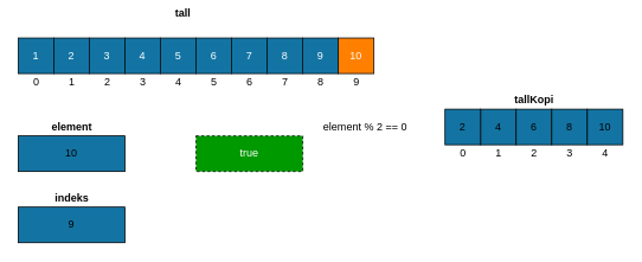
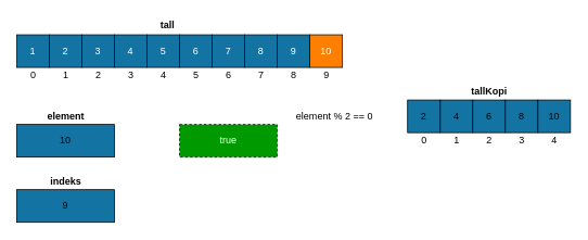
  <mxCell id="0" />
  <mxCell id="1" parent="0" />
  <mxCell id="2" value="1" style="whiteSpace=wrap;html=1;aspect=fixed;fillColor=#1374A3;strokeColor=#000A0F;fontColor=#ffffff;" vertex="1" parent="1"><mxGeometry x="20" y="42" width="40" height="40" as="geometry" /></mxCell>
  <mxCell id="3" value="2" style="whiteSpace=wrap;html=1;aspect=fixed;fillColor=#1374A3;strokeColor=#000A0F;fontColor=#ffffff;" vertex="1" parent="1"><mxGeometry x="60" y="42" width="40" height="40" as="geometry" /></mxCell>
  <mxCell id="4" value="3" style="whiteSpace=wrap;html=1;aspect=fixed;fillColor=#1374A3;strokeColor=#000A0F;fontColor=#ffffff;" vertex="1" parent="1"><mxGeometry x="100" y="42" width="40" height="40" as="geometry" /></mxCell>
  <mxCell id="5" value="10" style="whiteSpace=wrap;html=1;aspect=fixed;fillColor=#FF8000;strokeColor=#000A0F;fontColor=#ffffff;" vertex="1" parent="1"><mxGeometry x="380" y="42" width="40" height="40" as="geometry" /></mxCell>
  <mxCell id="6" value="9" style="whiteSpace=wrap;html=1;aspect=fixed;fillColor=#1374A3;strokeColor=#000A0F;fontColor=#ffffff;" vertex="1" parent="1"><mxGeometry x="340" y="42" width="40" height="40" as="geometry" /></mxCell>
  <mxCell id="7" value="8" style="whiteSpace=wrap;html=1;aspect=fixed;fillColor=#1374A3;strokeColor=#000A0F;fontColor=#ffffff;" vertex="1" parent="1"><mxGeometry x="300" y="42" width="40" height="40" as="geometry" /></mxCell>
  <mxCell id="8" value="7" style="whiteSpace=wrap;html=1;aspect=fixed;fillColor=#1374A3;strokeColor=#000A0F;fontColor=#ffffff;" vertex="1" parent="1"><mxGeometry x="260" y="42" width="40" height="40" as="geometry" /></mxCell>
  <mxCell id="9" value="6" style="whiteSpace=wrap;html=1;aspect=fixed;fillColor=#1374A3;strokeColor=#000A0F;fontColor=#ffffff;" vertex="1" parent="1"><mxGeometry x="220" y="42" width="40" height="40" as="geometry" /></mxCell>
  <mxCell id="10" value="5" style="whiteSpace=wrap;html=1;aspect=fixed;fillColor=#1374A3;strokeColor=#000A0F;fontColor=#ffffff;" vertex="1" parent="1"><mxGeometry x="180" y="42" width="40" height="40" as="geometry" /></mxCell>
  <mxCell id="11" value="4" style="whiteSpace=wrap;html=1;aspect=fixed;fillColor=#1374A3;strokeColor=#000A0F;fontColor=#ffffff;" vertex="1" parent="1"><mxGeometry x="140" y="42" width="40" height="40" as="geometry" /></mxCell>
- <mxCell id="12" value="&lt;b&gt;tall&lt;/b&gt;" style="text;html=1;align=center;verticalAlign=middle;resizable=0;points=[];autosize=1;strokeColor=none;fillColor=none;" vertex="1" parent="1"><mxGeometry x="190" y="5" width="30" height="20" as="geometry" /></mxCell>
+ <mxCell id="12" value="&lt;b&gt;tall&lt;/b&gt;" style="text;html=1;align=center;verticalAlign=middle;resizable=0;points=[];autosize=1;strokeColor=none;fillColor=none;" vertex="1" parent="1"><mxGeometry x="190" y="20" width="30" height="20" as="geometry" /></mxCell>
  <mxCell id="13" value="10" style="rounded=0;whiteSpace=wrap;html=1;strokeColor=#000000;fillColor=#1374A3;" vertex="1" parent="1"><mxGeometry x="20" y="152" width="120" height="40" as="geometry" /></mxCell>
  <mxCell id="14" value="&lt;b&gt;element&lt;/b&gt;" style="text;html=1;align=center;verticalAlign=middle;resizable=0;points=[];autosize=1;strokeColor=none;fillColor=none;" vertex="1" parent="1"><mxGeometry x="50" y="132" width="60" height="20" as="geometry" /></mxCell>
  <mxCell id="15" value="9" style="rounded=0;whiteSpace=wrap;html=1;strokeColor=#000000;fillColor=#1374A3;" vertex="1" parent="1"><mxGeometry x="20" y="232" width="120" height="40" as="geometry" /></mxCell>
  <mxCell id="16" value="&lt;b&gt;indeks&lt;/b&gt;" style="text;html=1;align=center;verticalAlign=middle;resizable=0;points=[];autosize=1;strokeColor=none;fillColor=none;" vertex="1" parent="1"><mxGeometry x="55" y="212" width="50" height="20" as="geometry" /></mxCell>
  <mxCell id="17" value="&lt;b&gt;tallKopi&lt;/b&gt;" style="text;html=1;align=center;verticalAlign=middle;resizable=0;points=[];autosize=1;strokeColor=none;fillColor=none;" vertex="1" parent="1"><mxGeometry x="570" y="102" width="60" height="20" as="geometry" /></mxCell>
  <mxCell id="18" value="true" style="rounded=0;whiteSpace=wrap;html=1;strokeColor=#000000;fillColor=#009900;fontColor=#ffffff;dashed=1;" vertex="1" parent="1"><mxGeometry x="220" y="152" width="120" height="40" as="geometry" /></mxCell>
  <mxCell id="19" value="element % 2 == 0" style="text;html=1;align=center;verticalAlign=middle;resizable=0;points=[];autosize=1;strokeColor=none;fillColor=none;" vertex="1" parent="1"><mxGeometry x="355" y="132" width="110" height="20" as="geometry" /></mxCell>
  <mxCell id="20" value="0" style="text;html=1;align=center;verticalAlign=middle;resizable=0;points=[];autosize=1;strokeColor=none;fillColor=none;" vertex="1" parent="1"><mxGeometry x="30" y="82" width="20" height="20" as="geometry" /></mxCell>
  <mxCell id="21" value="1" style="text;html=1;align=center;verticalAlign=middle;resizable=0;points=[];autosize=1;strokeColor=none;fillColor=none;" vertex="1" parent="1"><mxGeometry x="70" y="82" width="20" height="20" as="geometry" /></mxCell>
  <mxCell id="22" value="2" style="text;html=1;align=center;verticalAlign=middle;resizable=0;points=[];autosize=1;strokeColor=none;fillColor=none;" vertex="1" parent="1"><mxGeometry x="110" y="82" width="20" height="20" as="geometry" /></mxCell>
  <mxCell id="23" value="3" style="text;html=1;align=center;verticalAlign=middle;resizable=0;points=[];autosize=1;strokeColor=none;fillColor=none;" vertex="1" parent="1"><mxGeometry x="150" y="82" width="20" height="20" as="geometry" /></mxCell>
  <mxCell id="24" value="4" style="text;html=1;align=center;verticalAlign=middle;resizable=0;points=[];autosize=1;strokeColor=none;fillColor=none;" vertex="1" parent="1"><mxGeometry x="190" y="82" width="20" height="20" as="geometry" /></mxCell>
  <mxCell id="25" value="5" style="text;html=1;align=center;verticalAlign=middle;resizable=0;points=[];autosize=1;strokeColor=none;fillColor=none;" vertex="1" parent="1"><mxGeometry x="230" y="82" width="20" height="20" as="geometry" /></mxCell>
  <mxCell id="26" value="6" style="text;html=1;align=center;verticalAlign=middle;resizable=0;points=[];autosize=1;strokeColor=none;fillColor=none;" vertex="1" parent="1"><mxGeometry x="270" y="82" width="20" height="20" as="geometry" /></mxCell>
  <mxCell id="27" value="7" style="text;html=1;align=center;verticalAlign=middle;resizable=0;points=[];autosize=1;strokeColor=none;fillColor=none;" vertex="1" parent="1"><mxGeometry x="310" y="82" width="20" height="20" as="geometry" /></mxCell>
  <mxCell id="28" value="8" style="text;html=1;align=center;verticalAlign=middle;resizable=0;points=[];autosize=1;strokeColor=none;fillColor=none;" vertex="1" parent="1"><mxGeometry x="350" y="82" width="20" height="20" as="geometry" /></mxCell>
  <mxCell id="29" value="9" style="text;html=1;align=center;verticalAlign=middle;resizable=0;points=[];autosize=1;strokeColor=none;fillColor=none;" vertex="1" parent="1"><mxGeometry x="390" y="82" width="20" height="20" as="geometry" /></mxCell>
  <mxCell id="30" value="4" style="whiteSpace=wrap;html=1;aspect=fixed;fillColor=#1374A3;strokeColor=#000000;" vertex="1" parent="1"><mxGeometry x="540" y="122" width="40" height="40" as="geometry" /></mxCell>
  <mxCell id="31" value="6" style="whiteSpace=wrap;html=1;aspect=fixed;fillColor=#1374A3;strokeColor=#000000;" vertex="1" parent="1"><mxGeometry x="580" y="122" width="40" height="40" as="geometry" /></mxCell>
  <mxCell id="32" value="8" style="whiteSpace=wrap;html=1;aspect=fixed;fillColor=#1374A3;strokeColor=#000000;" vertex="1" parent="1"><mxGeometry x="620" y="122" width="40" height="40" as="geometry" /></mxCell>
  <mxCell id="33" value="10" style="whiteSpace=wrap;html=1;aspect=fixed;fillColor=#1374A3;strokeColor=#000000;" vertex="1" parent="1"><mxGeometry x="660" y="122" width="40" height="40" as="geometry" /></mxCell>
  <mxCell id="34" value="2" style="whiteSpace=wrap;html=1;aspect=fixed;fillColor=#1374A3;strokeColor=#000000;" vertex="1" parent="1"><mxGeometry x="500" y="122" width="40" height="40" as="geometry" /></mxCell>
  <mxCell id="35" value="0" style="text;html=1;align=center;verticalAlign=middle;resizable=0;points=[];autosize=1;strokeColor=none;fillColor=none;" vertex="1" parent="1"><mxGeometry x="510" y="162" width="20" height="20" as="geometry" /></mxCell>
  <mxCell id="36" value="1" style="text;html=1;align=center;verticalAlign=middle;resizable=0;points=[];autosize=1;strokeColor=none;fillColor=none;" vertex="1" parent="1"><mxGeometry x="550" y="162" width="20" height="20" as="geometry" /></mxCell>
  <mxCell id="37" value="2" style="text;html=1;align=center;verticalAlign=middle;resizable=0;points=[];autosize=1;strokeColor=none;fillColor=none;" vertex="1" parent="1"><mxGeometry x="590" y="162" width="20" height="20" as="geometry" /></mxCell>
  <mxCell id="38" value="3" style="text;html=1;align=center;verticalAlign=middle;resizable=0;points=[];autosize=1;strokeColor=none;fillColor=none;" vertex="1" parent="1"><mxGeometry x="630" y="162" width="20" height="20" as="geometry" /></mxCell>
  <mxCell id="39" value="4" style="text;html=1;align=center;verticalAlign=middle;resizable=0;points=[];autosize=1;strokeColor=none;fillColor=none;" vertex="1" parent="1"><mxGeometry x="670" y="162" width="20" height="20" as="geometry" /></mxCell>
